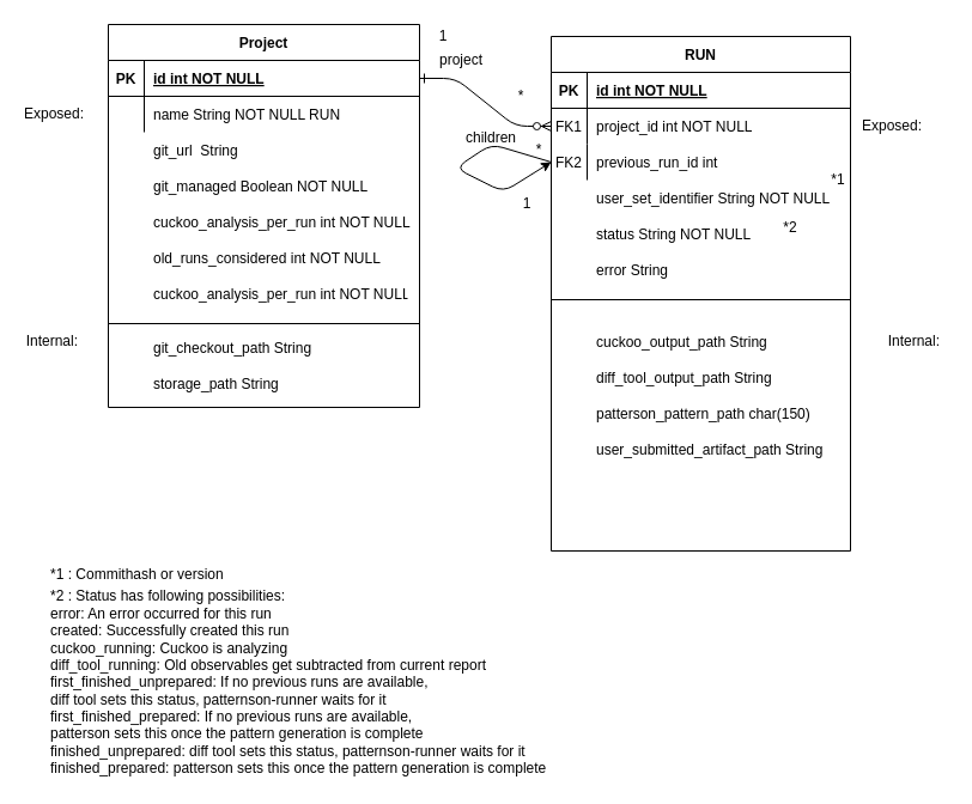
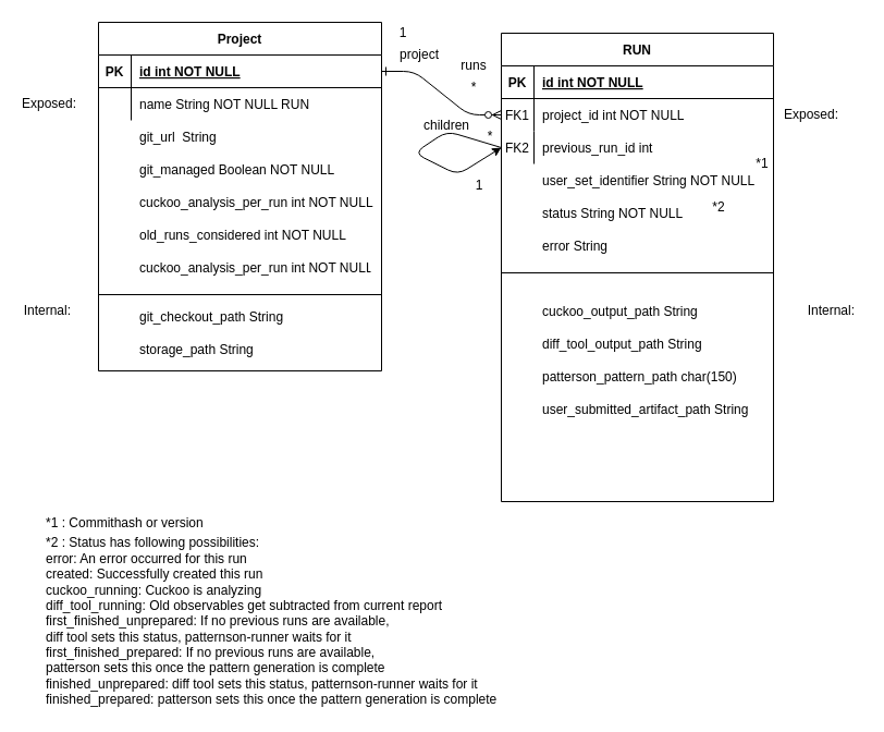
  <mxCell id="0" />
  <mxCell id="1" parent="0" />
  <mxCell id="2" value="" style="edgeStyle=entityRelationEdgeStyle;endArrow=ERzeroToMany;startArrow=ERone;endFill=1;startFill=0;" parent="1" source="15" target="7" edge="1"><mxGeometry width="100" height="100" relative="1" as="geometry"><mxPoint x="350" y="630" as="sourcePoint" /><mxPoint x="450" y="530" as="targetPoint" /></mxGeometry></mxCell>
  <mxCell id="3" value="RUN" style="shape=table;startSize=30;container=1;collapsible=1;childLayout=tableLayout;fixedRows=1;rowLines=0;fontStyle=1;align=center;resizeLast=1;" parent="1" vertex="1"><mxGeometry x="460" y="30" width="250" height="430" as="geometry" /></mxCell>
  <mxCell id="4" value="" style="shape=partialRectangle;collapsible=0;dropTarget=0;pointerEvents=0;fillColor=none;points=[[0,0.5],[1,0.5]];portConstraint=eastwest;top=0;left=0;right=0;bottom=1;" parent="3" vertex="1"><mxGeometry y="30" width="250" height="30" as="geometry" /></mxCell>
  <mxCell id="5" value="PK" style="shape=partialRectangle;overflow=hidden;connectable=0;fillColor=none;top=0;left=0;bottom=0;right=0;fontStyle=1;" parent="4" vertex="1"><mxGeometry width="30" height="30" as="geometry" /></mxCell>
  <mxCell id="6" value="id int NOT NULL " style="shape=partialRectangle;overflow=hidden;connectable=0;fillColor=none;top=0;left=0;bottom=0;right=0;align=left;spacingLeft=6;fontStyle=5;" parent="4" vertex="1"><mxGeometry x="30" width="220" height="30" as="geometry" /></mxCell>
  <mxCell id="7" value="" style="shape=partialRectangle;collapsible=0;dropTarget=0;pointerEvents=0;fillColor=none;points=[[0,0.5],[1,0.5]];portConstraint=eastwest;top=0;left=0;right=0;bottom=0;" parent="3" vertex="1"><mxGeometry y="60" width="250" height="30" as="geometry" /></mxCell>
  <mxCell id="8" value="FK1" style="shape=partialRectangle;overflow=hidden;connectable=0;fillColor=none;top=0;left=0;bottom=0;right=0;" parent="7" vertex="1"><mxGeometry width="30" height="30" as="geometry" /></mxCell>
  <mxCell id="9" value="project_id int NOT NULL " style="shape=partialRectangle;overflow=hidden;connectable=0;fillColor=none;top=0;left=0;bottom=0;right=0;align=left;spacingLeft=6;" parent="7" vertex="1"><mxGeometry x="30" width="220" height="30" as="geometry" /></mxCell>
  <mxCell id="10" value="" style="shape=partialRectangle;collapsible=0;dropTarget=0;pointerEvents=0;fillColor=none;points=[[0,0.5],[1,0.5]];portConstraint=eastwest;top=0;left=0;right=0;bottom=0;" parent="3" vertex="1"><mxGeometry y="90" width="250" height="30" as="geometry" /></mxCell>
  <mxCell id="11" value="FK2" style="shape=partialRectangle;overflow=hidden;connectable=0;fillColor=none;top=0;left=0;bottom=0;right=0;" parent="10" vertex="1"><mxGeometry width="30" height="30" as="geometry" /></mxCell>
  <mxCell id="12" value="previous_run_id int " style="shape=partialRectangle;overflow=hidden;connectable=0;fillColor=none;top=0;left=0;bottom=0;right=0;align=left;spacingLeft=6;" parent="10" vertex="1"><mxGeometry x="30" width="220" height="30" as="geometry" /></mxCell>
  <mxCell id="13" value="" style="endArrow=classic;html=1;exitX=0;exitY=0.5;exitDx=0;exitDy=0;entryX=0;entryY=0.5;entryDx=0;entryDy=0;" edge="1" parent="3" source="10" target="10"><mxGeometry width="50" height="50" relative="1" as="geometry"><mxPoint x="-50" y="320" as="sourcePoint" /><mxPoint x="-50" y="130" as="targetPoint" /><Array as="points"><mxPoint x="-50" y="90" /><mxPoint x="-80" y="110" /><mxPoint x="-40" y="130" /></Array></mxGeometry></mxCell>
  <mxCell id="14" value="Project" style="shape=table;startSize=30;container=1;collapsible=1;childLayout=tableLayout;fixedRows=1;rowLines=0;fontStyle=1;align=center;resizeLast=1;" parent="1" vertex="1"><mxGeometry x="90" y="20" width="260" height="320" as="geometry" /></mxCell>
  <mxCell id="15" value="" style="shape=partialRectangle;collapsible=0;dropTarget=0;pointerEvents=0;fillColor=none;points=[[0,0.5],[1,0.5]];portConstraint=eastwest;top=0;left=0;right=0;bottom=1;" parent="14" vertex="1"><mxGeometry y="30" width="260" height="30" as="geometry" /></mxCell>
  <mxCell id="16" value="PK" style="shape=partialRectangle;overflow=hidden;connectable=0;fillColor=none;top=0;left=0;bottom=0;right=0;fontStyle=1;" parent="15" vertex="1"><mxGeometry width="30" height="30" as="geometry" /></mxCell>
  <mxCell id="17" value="id int NOT NULL " style="shape=partialRectangle;overflow=hidden;connectable=0;fillColor=none;top=0;left=0;bottom=0;right=0;align=left;spacingLeft=6;fontStyle=5;" parent="15" vertex="1"><mxGeometry x="30" width="230" height="30" as="geometry" /></mxCell>
  <mxCell id="18" value="" style="shape=partialRectangle;collapsible=0;dropTarget=0;pointerEvents=0;fillColor=none;points=[[0,0.5],[1,0.5]];portConstraint=eastwest;top=0;left=0;right=0;bottom=0;" parent="14" vertex="1"><mxGeometry y="60" width="260" height="30" as="geometry" /></mxCell>
  <mxCell id="19" value="" style="shape=partialRectangle;overflow=hidden;connectable=0;fillColor=none;top=0;left=0;bottom=0;right=0;" parent="18" vertex="1"><mxGeometry width="30" height="30" as="geometry" /></mxCell>
  <mxCell id="20" value="name String NOT NULL RUN" style="shape=partialRectangle;overflow=hidden;connectable=0;fillColor=none;top=0;left=0;bottom=0;right=0;align=left;spacingLeft=6;" parent="18" vertex="1"><mxGeometry x="30" width="230" height="30" as="geometry" /></mxCell>
  <mxCell id="21" value="" style="shape=partialRectangle;collapsible=0;dropTarget=0;pointerEvents=0;fillColor=none;points=[[0,0.5],[1,0.5]];portConstraint=eastwest;top=0;left=0;right=0;bottom=0;" parent="1" vertex="1"><mxGeometry x="90" y="110" width="250" height="30" as="geometry" /></mxCell>
  <mxCell id="22" value="" style="shape=partialRectangle;overflow=hidden;connectable=0;fillColor=none;top=0;left=0;bottom=0;right=0;" parent="21" vertex="1"><mxGeometry width="30" height="30" as="geometry" /></mxCell>
  <mxCell id="23" value="git_url  String " style="shape=partialRectangle;overflow=hidden;connectable=0;fillColor=none;top=0;left=0;bottom=0;right=0;align=left;spacingLeft=6;verticalAlign=middle;" parent="21" vertex="1"><mxGeometry x="30" width="220" height="30" as="geometry" /></mxCell>
  <mxCell id="24" value="cuckoo_analysis_per_run int NOT NULL" style="shape=partialRectangle;overflow=hidden;connectable=0;fillColor=none;top=0;left=0;bottom=0;right=0;align=left;spacingLeft=6;" parent="1" vertex="1"><mxGeometry x="120" y="170" width="230" height="30" as="geometry" /></mxCell>
  <mxCell id="25" value="" style="shape=partialRectangle;collapsible=0;dropTarget=0;pointerEvents=0;fillColor=none;points=[[0,0.5],[1,0.5]];portConstraint=eastwest;top=0;left=0;right=0;bottom=0;" parent="1" vertex="1"><mxGeometry x="90" y="140" width="250" height="30" as="geometry" /></mxCell>
  <mxCell id="26" value="" style="shape=partialRectangle;overflow=hidden;connectable=0;fillColor=none;top=0;left=0;bottom=0;right=0;" parent="25" vertex="1"><mxGeometry width="30" height="30" as="geometry" /></mxCell>
  <mxCell id="27" value="git_managed Boolean NOT NULL" style="shape=partialRectangle;overflow=hidden;connectable=0;fillColor=none;top=0;left=0;bottom=0;right=0;align=left;spacingLeft=6;" parent="25" vertex="1"><mxGeometry x="30" width="220" height="30" as="geometry" /></mxCell>
  <mxCell id="28" value="1" style="text;html=1;strokeColor=none;fillColor=none;align=center;verticalAlign=middle;whiteSpace=wrap;rounded=0;" parent="1" vertex="1"><mxGeometry x="350" y="20" width="40" height="20" as="geometry" /></mxCell>
  <mxCell id="29" value="*" style="text;html=1;strokeColor=none;fillColor=none;align=center;verticalAlign=middle;whiteSpace=wrap;rounded=0;" parent="1" vertex="1"><mxGeometry x="415" y="70" width="40" height="20" as="geometry" /></mxCell>
  <mxCell id="30" value="user_set_identifier String NOT NULL" style="shape=partialRectangle;overflow=hidden;connectable=0;fillColor=none;top=0;left=0;bottom=0;right=0;align=left;spacingLeft=6;" parent="1" vertex="1"><mxGeometry x="490" y="150" width="220" height="30" as="geometry" /></mxCell>
  <mxCell id="31" value="user_submitted_artifact_path String" style="shape=partialRectangle;overflow=hidden;connectable=0;fillColor=none;top=0;left=0;bottom=0;right=0;align=left;spacingLeft=6;" parent="1" vertex="1"><mxGeometry x="490" y="360" width="220" height="30" as="geometry" /></mxCell>
  <mxCell id="32" value="cuckoo_output_path String" style="shape=partialRectangle;overflow=hidden;connectable=0;fillColor=none;top=0;left=0;bottom=0;right=0;align=left;spacingLeft=6;" parent="1" vertex="1"><mxGeometry x="490" y="270" width="220" height="30" as="geometry" /></mxCell>
  <mxCell id="33" value="status String NOT NULL" style="shape=partialRectangle;overflow=hidden;connectable=0;fillColor=none;top=0;left=0;bottom=0;right=0;align=left;spacingLeft=6;" parent="1" vertex="1"><mxGeometry x="490" y="180" width="220" height="30" as="geometry" /></mxCell>
  <mxCell id="34" value="error String" style="shape=partialRectangle;overflow=hidden;connectable=0;fillColor=none;top=0;left=0;bottom=0;right=0;align=left;spacingLeft=6;" parent="1" vertex="1"><mxGeometry x="490" y="210" width="220" height="30" as="geometry" /></mxCell>
  <mxCell id="35" value="*1 : Commithash or version" style="text;html=1;strokeColor=none;fillColor=none;align=left;verticalAlign=middle;whiteSpace=wrap;rounded=0;" parent="1" vertex="1"><mxGeometry x="40" y="470" width="190" height="20" as="geometry" /></mxCell>
  <mxCell id="36" value="patterson_pattern_path char(150)" style="shape=partialRectangle;overflow=hidden;connectable=0;fillColor=none;top=0;left=0;bottom=0;right=0;align=left;spacingLeft=6;" parent="1" vertex="1"><mxGeometry x="490" y="330" width="220" height="30" as="geometry" /></mxCell>
  <mxCell id="37" value="diff_tool_output_path String" style="shape=partialRectangle;overflow=hidden;connectable=0;fillColor=none;top=0;left=0;bottom=0;right=0;align=left;spacingLeft=6;" parent="1" vertex="1"><mxGeometry x="490" y="300" width="220" height="30" as="geometry" /></mxCell>
  <mxCell id="38" value="old_runs_considered int NOT NULL" style="shape=partialRectangle;overflow=hidden;connectable=0;fillColor=none;top=0;left=0;bottom=0;right=0;align=left;spacingLeft=6;" vertex="1" parent="1"><mxGeometry x="120" y="200" width="220" height="30" as="geometry" /></mxCell>
  <mxCell id="39" value="cuckoo_analysis_per_run int NOT NULL" style="shape=partialRectangle;overflow=hidden;connectable=0;fillColor=none;top=0;left=0;bottom=0;right=0;align=left;spacingLeft=6;" vertex="1" parent="1"><mxGeometry x="120" y="230" width="220" height="30" as="geometry" /></mxCell>
  <mxCell id="40" value="" style="endArrow=none;html=1;" edge="1" parent="1"><mxGeometry width="50" height="50" relative="1" as="geometry"><mxPoint x="90" y="270" as="sourcePoint" /><mxPoint x="350" y="270" as="targetPoint" /></mxGeometry></mxCell>
  <mxCell id="41" value="Internal:&amp;nbsp;" style="text;html=1;strokeColor=none;fillColor=none;align=center;verticalAlign=middle;whiteSpace=wrap;rounded=0;" vertex="1" parent="1"><mxGeometry x="20" y="275" width="50" height="20" as="geometry" /></mxCell>
  <mxCell id="42" value="Exposed:" style="text;html=1;strokeColor=none;fillColor=none;align=center;verticalAlign=middle;whiteSpace=wrap;rounded=0;" vertex="1" parent="1"><mxGeometry x="20" y="85" width="50" height="20" as="geometry" /></mxCell>
  <mxCell id="43" value="git_checkout_path String" style="shape=partialRectangle;overflow=hidden;connectable=0;fillColor=none;top=0;left=0;bottom=0;right=0;align=left;spacingLeft=6;" vertex="1" parent="1"><mxGeometry x="120" y="275" width="220" height="30" as="geometry" /></mxCell>
  <mxCell id="44" value="storage_path String" style="shape=partialRectangle;overflow=hidden;connectable=0;fillColor=none;top=0;left=0;bottom=0;right=0;align=left;spacingLeft=6;" vertex="1" parent="1"><mxGeometry x="120" y="305" width="220" height="30" as="geometry" /></mxCell>
  <mxCell id="45" value="project" style="text;html=1;strokeColor=none;fillColor=none;align=center;verticalAlign=middle;whiteSpace=wrap;rounded=0;" vertex="1" parent="1"><mxGeometry x="360" y="40" width="50" height="20" as="geometry" /></mxCell>
+ <mxCell id="46" value="runs" style="text;html=1;strokeColor=none;fillColor=none;align=center;verticalAlign=middle;whiteSpace=wrap;rounded=0;" vertex="1" parent="1"><mxGeometry x="415" y="50" width="40" height="20" as="geometry" /></mxCell>
  <mxCell id="47" value="*1" style="text;html=1;strokeColor=none;fillColor=none;align=center;verticalAlign=middle;whiteSpace=wrap;rounded=0;" vertex="1" parent="1"><mxGeometry x="680" y="140" width="40" height="20" as="geometry" /></mxCell>
  <mxCell id="48" value="*2 : Status has following possibilities:&lt;br&gt;&lt;div&gt;error: An error occurred for this run&lt;/div&gt;&lt;div&gt;created: Successfully created this run&lt;/div&gt;&lt;div&gt;cuckoo_running: Cuckoo is analyzing&lt;/div&gt;&lt;div&gt;diff_tool_running: Old observables get subtracted from current report&lt;/div&gt;&lt;div&gt;first_finished_unprepared: If no previous runs are available,&lt;/div&gt;&lt;div&gt;diff tool sets this status, patternson-runner waits for it&lt;/div&gt;&lt;div&gt;first_finished_prepared: If no previous runs are available,&lt;/div&gt;&lt;div&gt;patterson sets this once the pattern generation is complete&lt;/div&gt;&lt;div&gt;finished_unprepared: diff tool sets this status, patternson-runner waits for it&lt;/div&gt;&lt;div&gt;finished_prepared: patterson sets this once the pattern generation is complete&lt;/div&gt;" style="text;html=1;strokeColor=none;fillColor=none;align=left;verticalAlign=middle;whiteSpace=wrap;rounded=0;" vertex="1" parent="1"><mxGeometry x="40" y="490" width="430" height="160" as="geometry" /></mxCell>
  <mxCell id="49" value="children" style="text;html=1;strokeColor=none;fillColor=none;align=center;verticalAlign=middle;whiteSpace=wrap;rounded=0;" vertex="1" parent="1"><mxGeometry x="390" y="105" width="40" height="20" as="geometry" /></mxCell>
  <mxCell id="50" value="1" style="text;html=1;strokeColor=none;fillColor=none;align=center;verticalAlign=middle;whiteSpace=wrap;rounded=0;" vertex="1" parent="1"><mxGeometry x="420" y="160" width="40" height="20" as="geometry" /></mxCell>
  <mxCell id="51" value="*" style="text;html=1;strokeColor=none;fillColor=none;align=center;verticalAlign=middle;whiteSpace=wrap;rounded=0;" vertex="1" parent="1"><mxGeometry x="430" y="115" width="40" height="20" as="geometry" /></mxCell>
  <mxCell id="52" value="*2" style="text;html=1;strokeColor=none;fillColor=none;align=center;verticalAlign=middle;whiteSpace=wrap;rounded=0;" vertex="1" parent="1"><mxGeometry x="640" y="180" width="40" height="20" as="geometry" /></mxCell>
  <mxCell id="53" value="Exposed:" style="text;html=1;strokeColor=none;fillColor=none;align=center;verticalAlign=middle;whiteSpace=wrap;rounded=0;" vertex="1" parent="1"><mxGeometry x="720" y="95" width="50" height="20" as="geometry" /></mxCell>
  <mxCell id="54" value="Internal:&amp;nbsp;" style="text;html=1;strokeColor=none;fillColor=none;align=center;verticalAlign=middle;whiteSpace=wrap;rounded=0;" vertex="1" parent="1"><mxGeometry x="740" y="275" width="50" height="20" as="geometry" /></mxCell>
  <mxCell id="55" value="" style="endArrow=none;html=1;" edge="1" parent="1"><mxGeometry width="50" height="50" relative="1" as="geometry"><mxPoint x="460" y="250" as="sourcePoint" /><mxPoint x="710" y="250" as="targetPoint" /></mxGeometry></mxCell>
